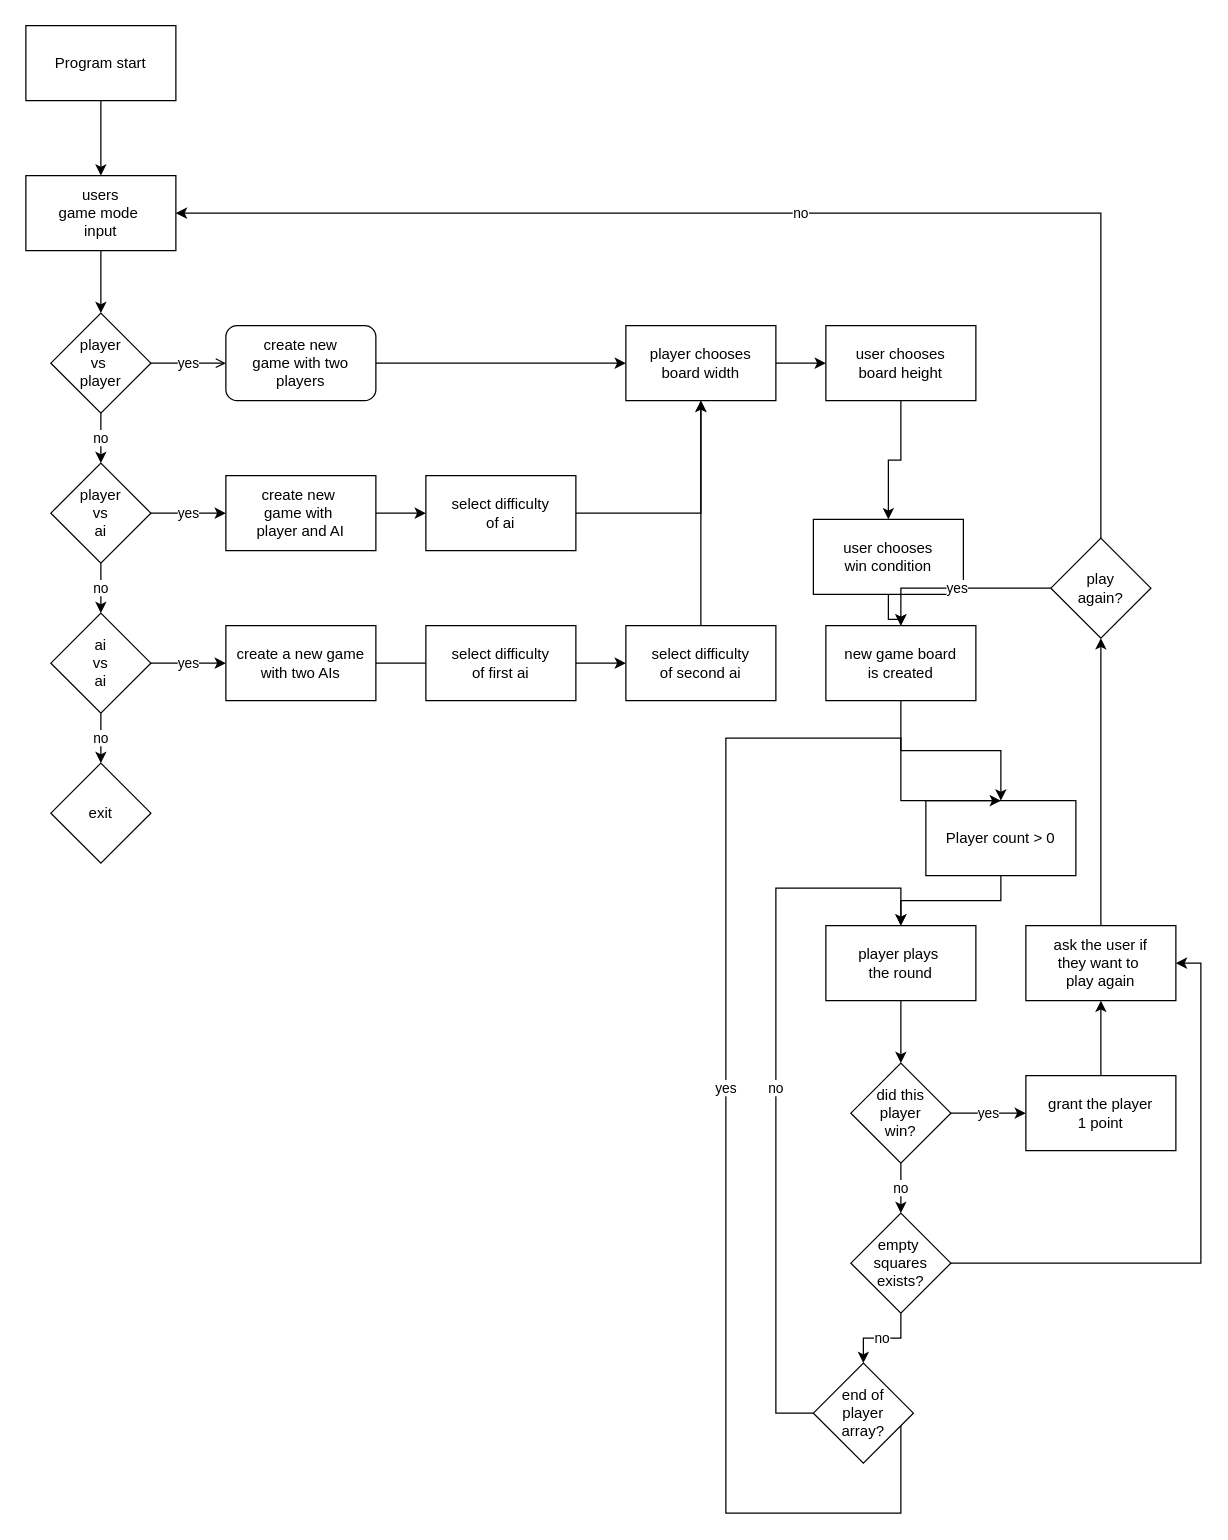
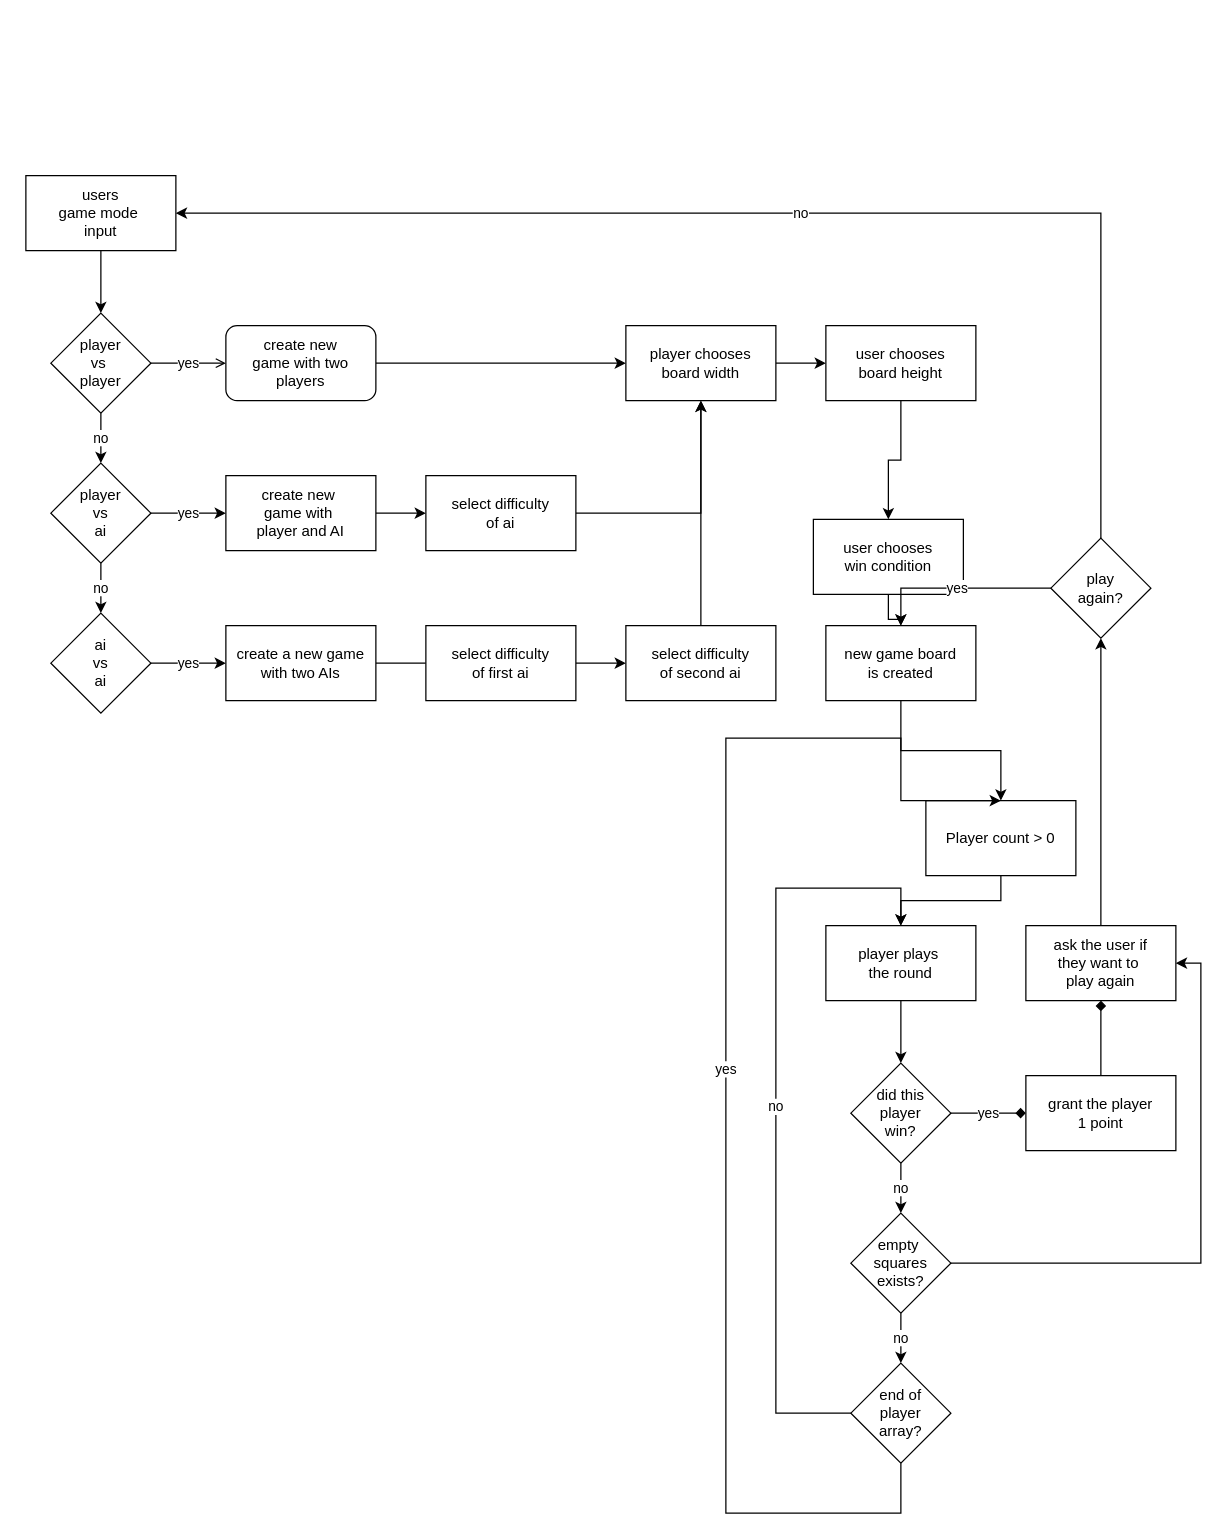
  <mxCell id="0" />
  <mxCell id="1" parent="0" />
- <mxCell id="2" value="" style="edgeStyle=orthogonalEdgeStyle;rounded=0;orthogonalLoop=1;jettySize=auto;html=1;" parent="1" source="3" target="5" edge="1"><mxGeometry relative="1" as="geometry" /></mxCell>
- <mxCell id="3" value="Program start" style="rounded=0;whiteSpace=wrap;html=1;" parent="1" vertex="1"><mxGeometry x="20" y="20" width="120" height="60" as="geometry" /></mxCell>
  <mxCell id="4" value="" style="edgeStyle=orthogonalEdgeStyle;rounded=0;orthogonalLoop=1;jettySize=auto;html=1;" parent="1" source="5" target="8" edge="1"><mxGeometry relative="1" as="geometry" /></mxCell>
  <mxCell id="5" value="users&lt;br&gt;game mode&amp;nbsp;&lt;br&gt;input" style="rounded=0;whiteSpace=wrap;html=1;" parent="1" vertex="1"><mxGeometry x="20" y="140" width="120" height="60" as="geometry" /></mxCell>
  <mxCell id="6" value="no" style="edgeStyle=orthogonalEdgeStyle;rounded=0;orthogonalLoop=1;jettySize=auto;html=1;" parent="1" source="8" target="11" edge="1"><mxGeometry relative="1" as="geometry" /></mxCell>
  <mxCell id="7" value="yes" style="edgeStyle=orthogonalEdgeStyle;rounded=0;orthogonalLoop=1;jettySize=auto;html=1;endArrow=open;" parent="1" source="8" target="19" edge="1"><mxGeometry relative="1" as="geometry" /></mxCell>
  <mxCell id="8" value="player&lt;br&gt;vs&amp;nbsp;&lt;br&gt;player" style="rhombus;whiteSpace=wrap;html=1;" parent="1" vertex="1"><mxGeometry x="40" y="250" width="80" height="80" as="geometry" /></mxCell>
  <mxCell id="9" value="no" style="edgeStyle=orthogonalEdgeStyle;rounded=0;orthogonalLoop=1;jettySize=auto;html=1;" parent="1" source="11" target="14" edge="1"><mxGeometry relative="1" as="geometry" /></mxCell>
  <mxCell id="10" value="yes" style="edgeStyle=orthogonalEdgeStyle;rounded=0;orthogonalLoop=1;jettySize=auto;html=1;" parent="1" source="11" target="17" edge="1"><mxGeometry relative="1" as="geometry" /></mxCell>
  <mxCell id="11" value="player&lt;br&gt;vs&lt;br&gt;ai" style="rhombus;whiteSpace=wrap;html=1;" parent="1" vertex="1"><mxGeometry x="40" y="370" width="80" height="80" as="geometry" /></mxCell>
- <mxCell id="12" value="no" style="edgeStyle=orthogonalEdgeStyle;rounded=0;orthogonalLoop=1;jettySize=auto;html=1;" parent="1" source="14" target="15" edge="1"><mxGeometry relative="1" as="geometry" /></mxCell>
  <mxCell id="13" value="yes" style="edgeStyle=orthogonalEdgeStyle;rounded=0;orthogonalLoop=1;jettySize=auto;html=1;" parent="1" source="14" target="21" edge="1"><mxGeometry relative="1" as="geometry" /></mxCell>
  <mxCell id="14" value="ai&lt;br&gt;vs&lt;br&gt;ai" style="rhombus;whiteSpace=wrap;html=1;" parent="1" vertex="1"><mxGeometry x="40" y="490" width="80" height="80" as="geometry" /></mxCell>
- <mxCell id="15" value="exit" style="rhombus;whiteSpace=wrap;html=1;" parent="1" vertex="1"><mxGeometry x="40" y="610" width="80" height="80" as="geometry" /></mxCell>
  <mxCell id="16" value="" style="edgeStyle=orthogonalEdgeStyle;rounded=0;orthogonalLoop=1;jettySize=auto;html=1;" parent="1" source="17" target="23" edge="1"><mxGeometry relative="1" as="geometry" /></mxCell>
  <mxCell id="17" value="create new&amp;nbsp;&lt;br&gt;game with&amp;nbsp;&lt;br&gt;player and AI" style="rounded=0;whiteSpace=wrap;html=1;" parent="1" vertex="1"><mxGeometry x="180" y="380" width="120" height="60" as="geometry" /></mxCell>
  <mxCell id="18" style="edgeStyle=orthogonalEdgeStyle;rounded=0;orthogonalLoop=1;jettySize=auto;html=1;" parent="1" source="19" target="29" edge="1"><mxGeometry relative="1" as="geometry" /></mxCell>
  <mxCell id="19" value="create new&lt;br&gt;game with two players" style="whiteSpace=wrap;html=1;rounded=1;" parent="1" vertex="1"><mxGeometry x="180" y="260" width="120" height="60" as="geometry" /></mxCell>
  <mxCell id="20" value="" style="edgeStyle=orthogonalEdgeStyle;rounded=0;orthogonalLoop=1;jettySize=auto;html=1;endArrow=none;" parent="1" source="21" target="25" edge="1"><mxGeometry relative="1" as="geometry" /></mxCell>
  <mxCell id="21" value="create a new game with two AIs" style="rounded=0;whiteSpace=wrap;html=1;" parent="1" vertex="1"><mxGeometry x="180" y="500" width="120" height="60" as="geometry" /></mxCell>
  <mxCell id="22" style="edgeStyle=orthogonalEdgeStyle;rounded=0;orthogonalLoop=1;jettySize=auto;html=1;" parent="1" source="23" target="29" edge="1"><mxGeometry relative="1" as="geometry" /></mxCell>
  <mxCell id="23" value="select difficulty&lt;br&gt;of ai" style="rounded=0;whiteSpace=wrap;html=1;" parent="1" vertex="1"><mxGeometry x="340" y="380" width="120" height="60" as="geometry" /></mxCell>
  <mxCell id="24" value="" style="edgeStyle=orthogonalEdgeStyle;rounded=0;orthogonalLoop=1;jettySize=auto;html=1;" parent="1" source="25" target="27" edge="1"><mxGeometry relative="1" as="geometry" /></mxCell>
  <mxCell id="25" value="&lt;span&gt;select difficulty&lt;/span&gt;&lt;br&gt;&lt;span&gt;of first ai&lt;/span&gt;" style="rounded=0;whiteSpace=wrap;html=1;" parent="1" vertex="1"><mxGeometry x="340" y="500" width="120" height="60" as="geometry" /></mxCell>
  <mxCell id="26" style="edgeStyle=orthogonalEdgeStyle;rounded=0;orthogonalLoop=1;jettySize=auto;html=1;" parent="1" source="27" target="29" edge="1"><mxGeometry relative="1" as="geometry" /></mxCell>
  <mxCell id="27" value="&lt;span&gt;select difficulty&lt;/span&gt;&lt;br&gt;&lt;span&gt;of second ai&lt;/span&gt;" style="rounded=0;whiteSpace=wrap;html=1;" parent="1" vertex="1"><mxGeometry x="500" y="500" width="120" height="60" as="geometry" /></mxCell>
  <mxCell id="28" value="" style="edgeStyle=orthogonalEdgeStyle;rounded=0;orthogonalLoop=1;jettySize=auto;html=1;" parent="1" source="29" target="31" edge="1"><mxGeometry relative="1" as="geometry" /></mxCell>
  <mxCell id="29" value="player chooses&lt;br&gt;board width" style="rounded=0;whiteSpace=wrap;html=1;" parent="1" vertex="1"><mxGeometry x="500" y="260" width="120" height="60" as="geometry" /></mxCell>
  <mxCell id="30" value="" style="edgeStyle=orthogonalEdgeStyle;rounded=0;orthogonalLoop=1;jettySize=auto;html=1;" parent="1" source="31" target="33" edge="1"><mxGeometry relative="1" as="geometry" /></mxCell>
  <mxCell id="31" value="user chooses &lt;br&gt;board height" style="rounded=0;whiteSpace=wrap;html=1;" parent="1" vertex="1"><mxGeometry x="660" y="260" width="120" height="60" as="geometry" /></mxCell>
  <mxCell id="32" value="" style="edgeStyle=orthogonalEdgeStyle;rounded=0;orthogonalLoop=1;jettySize=auto;html=1;" parent="1" source="33" target="35" edge="1"><mxGeometry relative="1" as="geometry" /></mxCell>
  <mxCell id="33" value="user chooses&lt;br&gt;win condition" style="rounded=0;whiteSpace=wrap;html=1;" parent="1" vertex="1"><mxGeometry x="650" y="415" width="120" height="60" as="geometry" /></mxCell>
  <mxCell id="34" value="" style="edgeStyle=orthogonalEdgeStyle;rounded=0;orthogonalLoop=1;jettySize=auto;html=1;" parent="1" source="35" target="37" edge="1"><mxGeometry relative="1" as="geometry" /></mxCell>
  <mxCell id="35" value="new game board&lt;br&gt;is created" style="rounded=0;whiteSpace=wrap;html=1;" parent="1" vertex="1"><mxGeometry x="660" y="500" width="120" height="60" as="geometry" /></mxCell>
  <mxCell id="36" value="" style="edgeStyle=orthogonalEdgeStyle;rounded=0;orthogonalLoop=1;jettySize=auto;html=1;" parent="1" source="37" target="39" edge="1"><mxGeometry relative="1" as="geometry" /></mxCell>
  <mxCell id="37" value="Player count &amp;gt; 0" style="rounded=0;whiteSpace=wrap;html=1;" parent="1" vertex="1"><mxGeometry x="740" y="640" width="120" height="60" as="geometry" /></mxCell>
  <mxCell id="38" value="" style="edgeStyle=orthogonalEdgeStyle;rounded=0;orthogonalLoop=1;jettySize=auto;html=1;" parent="1" source="39" target="42" edge="1"><mxGeometry relative="1" as="geometry" /></mxCell>
  <mxCell id="39" value="player plays&amp;nbsp;&lt;br&gt;the round" style="rounded=0;whiteSpace=wrap;html=1;" parent="1" vertex="1"><mxGeometry x="660" y="740" width="120" height="60" as="geometry" /></mxCell>
  <mxCell id="40" value="no" style="edgeStyle=orthogonalEdgeStyle;rounded=0;orthogonalLoop=1;jettySize=auto;html=1;" parent="1" source="42" target="45" edge="1"><mxGeometry relative="1" as="geometry" /></mxCell>
- <mxCell id="41" value="yes" style="edgeStyle=orthogonalEdgeStyle;rounded=0;orthogonalLoop=1;jettySize=auto;html=1;" parent="1" source="42" target="50" edge="1"><mxGeometry relative="1" as="geometry" /></mxCell>
+ <mxCell id="41" value="yes" style="edgeStyle=orthogonalEdgeStyle;rounded=0;orthogonalLoop=1;jettySize=auto;html=1;endArrow=diamond;" parent="1" source="42" target="50" edge="1"><mxGeometry relative="1" as="geometry" /></mxCell>
  <mxCell id="42" value="did this&lt;br&gt;player&lt;br&gt;win?" style="rhombus;whiteSpace=wrap;html=1;" parent="1" vertex="1"><mxGeometry x="680" y="850" width="80" height="80" as="geometry" /></mxCell>
  <mxCell id="43" value="no" style="edgeStyle=orthogonalEdgeStyle;rounded=0;orthogonalLoop=1;jettySize=auto;html=1;" parent="1" source="45" target="48" edge="1"><mxGeometry relative="1" as="geometry" /></mxCell>
  <mxCell id="44" style="edgeStyle=orthogonalEdgeStyle;rounded=0;orthogonalLoop=1;jettySize=auto;html=1;" parent="1" source="45" target="52" edge="1"><mxGeometry relative="1" as="geometry"><Array as="points"><mxPoint x="960" y="1010" /><mxPoint x="960" y="770" /></Array></mxGeometry></mxCell>
  <mxCell id="45" value="empty&amp;nbsp;&lt;br&gt;squares&lt;br&gt;exists?" style="rhombus;whiteSpace=wrap;html=1;" parent="1" vertex="1"><mxGeometry x="680" y="970" width="80" height="80" as="geometry" /></mxCell>
  <mxCell id="46" value="no" style="edgeStyle=orthogonalEdgeStyle;rounded=0;orthogonalLoop=1;jettySize=auto;html=1;entryX=0.5;entryY=0;entryDx=0;entryDy=0;" parent="1" source="48" target="39" edge="1"><mxGeometry relative="1" as="geometry"><mxPoint x="570" y="690" as="targetPoint" /><Array as="points"><mxPoint x="620" y="1130" /><mxPoint x="620" y="710" /><mxPoint x="720" y="710" /></Array></mxGeometry></mxCell>
  <mxCell id="47" value="yes" style="edgeStyle=orthogonalEdgeStyle;rounded=0;orthogonalLoop=1;jettySize=auto;html=1;entryX=0.5;entryY=0;entryDx=0;entryDy=0;" parent="1" source="48" target="37" edge="1"><mxGeometry relative="1" as="geometry"><mxPoint x="500" y="590" as="targetPoint" /><Array as="points"><mxPoint x="720" y="1210" /><mxPoint x="580" y="1210" /><mxPoint x="580" y="590" /><mxPoint x="720" y="590" /></Array></mxGeometry></mxCell>
- <mxCell id="48" value="end of&lt;br&gt;player&lt;br&gt;array?" style="rhombus;whiteSpace=wrap;html=1;" parent="1" vertex="1"><mxGeometry x="650" y="1090" width="80" height="80" as="geometry" /></mxCell>
- <mxCell id="49" value="" style="edgeStyle=orthogonalEdgeStyle;rounded=0;orthogonalLoop=1;jettySize=auto;html=1;" parent="1" source="50" target="52" edge="1"><mxGeometry relative="1" as="geometry" /></mxCell>
+ <mxCell id="48" value="end of&lt;br&gt;player&lt;br&gt;array?" style="rhombus;whiteSpace=wrap;html=1;" parent="1" vertex="1"><mxGeometry x="680" y="1090" width="80" height="80" as="geometry" /></mxCell>
+ <mxCell id="49" value="" style="edgeStyle=orthogonalEdgeStyle;rounded=0;orthogonalLoop=1;jettySize=auto;html=1;endArrow=diamond;" parent="1" source="50" target="52" edge="1"><mxGeometry relative="1" as="geometry" /></mxCell>
  <mxCell id="50" value="grant the player&lt;br&gt;1 point" style="rounded=0;whiteSpace=wrap;html=1;" parent="1" vertex="1"><mxGeometry x="820" y="860" width="120" height="60" as="geometry" /></mxCell>
  <mxCell id="51" value="" style="edgeStyle=orthogonalEdgeStyle;rounded=0;orthogonalLoop=1;jettySize=auto;html=1;" parent="1" source="52" target="55" edge="1"><mxGeometry relative="1" as="geometry" /></mxCell>
  <mxCell id="52" value="ask the user if&lt;br&gt;they want to&amp;nbsp;&lt;br&gt;play again" style="rounded=0;whiteSpace=wrap;html=1;" parent="1" vertex="1"><mxGeometry x="820" y="740" width="120" height="60" as="geometry" /></mxCell>
  <mxCell id="53" value="yes" style="edgeStyle=orthogonalEdgeStyle;rounded=0;orthogonalLoop=1;jettySize=auto;html=1;" parent="1" source="55" target="35" edge="1"><mxGeometry relative="1" as="geometry"><Array as="points"><mxPoint x="720" y="470" /></Array></mxGeometry></mxCell>
  <mxCell id="54" value="no" style="edgeStyle=orthogonalEdgeStyle;rounded=0;orthogonalLoop=1;jettySize=auto;html=1;entryX=1;entryY=0.5;entryDx=0;entryDy=0;" parent="1" source="55" target="5" edge="1"><mxGeometry relative="1" as="geometry"><Array as="points"><mxPoint x="880" y="170" /></Array></mxGeometry></mxCell>
  <mxCell id="55" value="play&lt;br&gt;again?" style="rhombus;whiteSpace=wrap;html=1;" parent="1" vertex="1"><mxGeometry x="840" y="430" width="80" height="80" as="geometry" /></mxCell>
